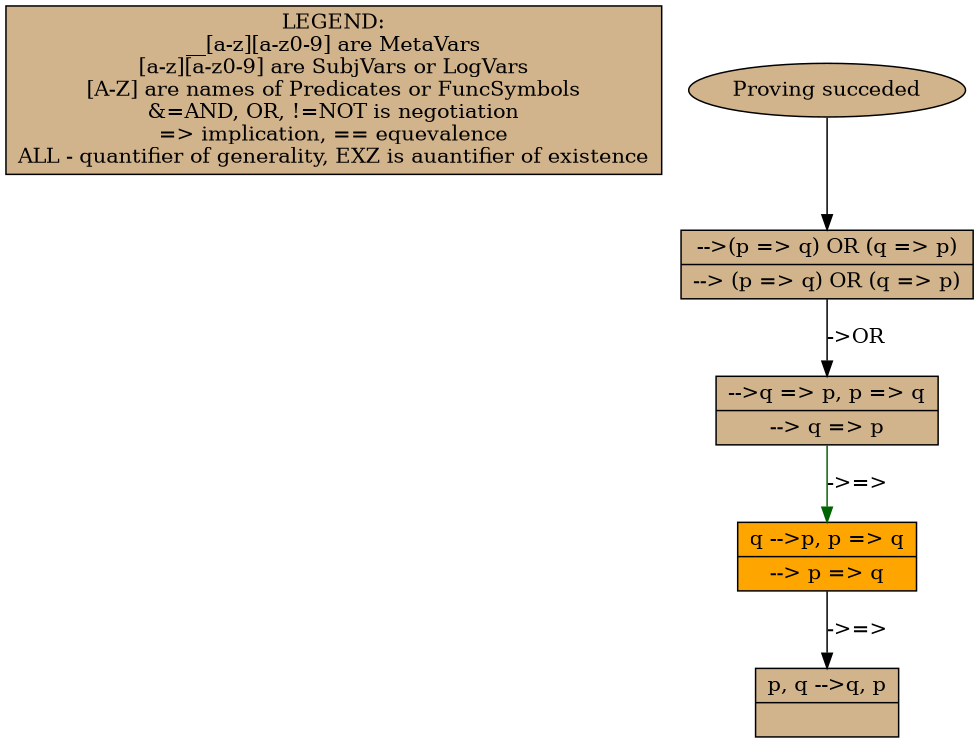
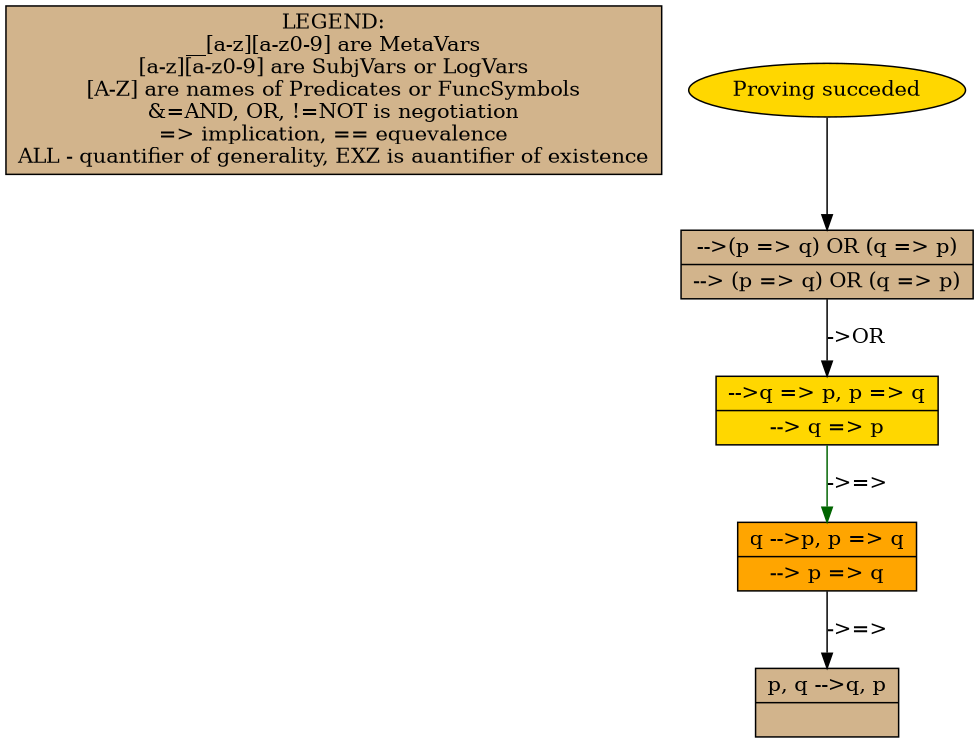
  digraph {
    node [fillcolor=tan shape=record style=filled]
    edge [color=black]
    n1 [label="LEGEND:\n__[a-z][a-z0-9] are MetaVars\n[a-z][a-z0-9] are SubjVars or LogVars\n[A-Z] are names of Predicates or FuncSymbols\n&=AND, OR, !=NOT is negotiation\n=> implication, == equevalence\nALL - quantifier of generality, EXZ is auantifier of existence" shape=box]
-   n2 [label="Proving succeded" shape=""]
+   n2 [fillcolor=gold label="Proving succeded" shape=""]
    n3 [label="{<seq>  --\>(p =\> q) OR (q =\> p) |<lastfip> --\> (p =\> q) OR (q =\> p) }"]
-   n4 [label="{<seq>  --\>q =\> p, p =\> q |<lastfip> --\> q =\> p }"]
+   n4 [fillcolor=gold label="{<seq>  --\>q =\> p, p =\> q |<lastfip> --\> q =\> p }"]
    n5 [fillcolor=orange label="{<seq> q --\>p, p =\> q |<lastfip> --\> p =\> q }"]
    n6 [label="{<seq> p, q --\>q, p |<lastfip>  }"]
    n2 -> n3
    n3 -> n4 [label="->OR"]
    n4 -> n5 [color=darkgreen label="->=>"]
    n5 -> n6 [label="->=>"]
  }
